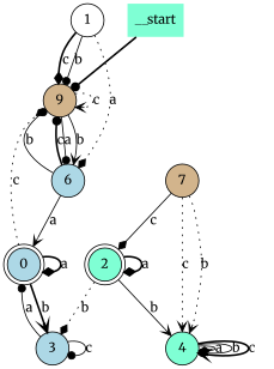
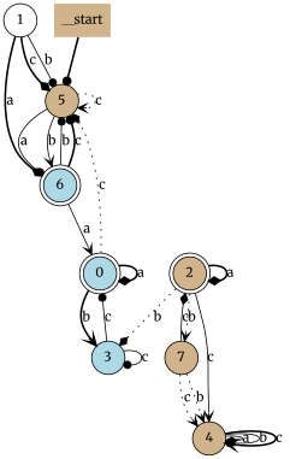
  digraph {
    fontname=Merriweather
    node [fillcolor=tan fontname=Merriweather shape=circle style=filled]
    edge [arrowhead=vee fontname=Merriweather style=solid]
-   __start [fillcolor=aquamarine shape=none]
-   n2 [label=9]
+   __start [shape=none]
+   n2 [label=5]
    n3 [fillcolor=white label=1]
-   n4 [fillcolor=lightblue label=6]
+   n4 [fillcolor=lightblue label=6 shape=doublecircle]
    n5 [fillcolor=lightblue label=0 shape=doublecircle]
    n6 [fillcolor=lightblue label=3]
-   n7 [fillcolor=aquamarine label=2 shape=doublecircle]
-   n8 [fillcolor=aquamarine label=4]
+   n7 [label=2 shape=doublecircle]
+   n8 [label=4]
    n9 [label=7]
    __start -> n2 [arrowhead=dot style=bold]
    n2 -> n2 [label=c style=dotted]
    n2 -> n4 [arrowhead=dot label=a]
    n2 -> n4 [label=b]
    n3 -> n2 [arrowhead=dot label=b]
    n3 -> n2 [arrowhead=diamond label=c style=bold]
-   n3 -> n4 [arrowhead=diamond label=a style=dotted]
+   n3 -> n4 [arrowhead=diamond label=a style=bold]
    n4 -> n2 [arrowhead=dot label=b]
    n4 -> n2 [arrowhead=dot label=c style=bold]
    n4 -> n5 [label=a]
    n5 -> n2 [arrowhead=diamond label=c style=dotted]
    n5 -> n5 [arrowhead=diamond label=a style=bold]
    n5 -> n6 [label=b style=bold]
-   n6 -> n5 [arrowhead=dot label=a]
+   n6 -> n5 [arrowhead=dot label=c]
    n6 -> n6 [arrowhead=dot label=c]
    n7 -> n6 [arrowhead=diamond label=b style=dotted]
    n7 -> n7 [arrowhead=diamond label=a style=bold]
-   n7 -> n8 [label=b]
+   n7 -> n8 [label=c]
+   n7 -> n9 [label=b style=dotted]
    n8 -> n8 [arrowhead=diamond label=a]
    n8 -> n8 [arrowhead=dot label=b]
    n8 -> n8 [label=c style=bold]
    n9 -> n7 [arrowhead=diamond label=c]
    n9 -> n8 [label=b style=dotted]
    n9 -> n8 [label=c style=dotted]
  }
